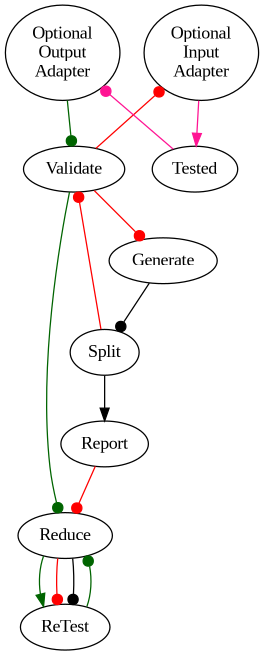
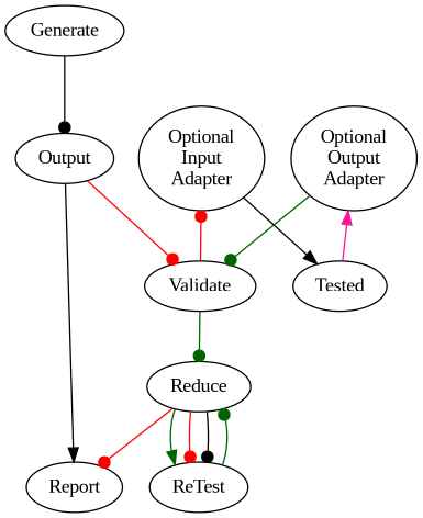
  digraph {
    fontname="Liberation Serif"
    rankdir=TB
    node [fontname="Liberation Serif"]
    edge [arrowhead=dot color=red fontname="Liberation Serif"]
    n1 [label="Optional\nOutput\nAdapter"]
    n2 [label="Optional\nInput\nAdapter"]
    Validate
    Tested
    Generate
    Reduce
-   Split
+   Split [label=Output]
    ReTest
    Report
    subgraph sub_1 {
      rank=same
      n1
      n2
    }
    n1 -> Validate [color=darkgreen]
-   n2 -> Tested [arrowhead=normal color=deeppink]
+   n2 -> Tested [arrowhead=normal color=black]
    Validate -> n2
-   Validate -> Generate
    Validate -> Reduce [color=darkgreen]
-   Tested -> n1 [color=deeppink]
+   Tested -> n1 [arrowhead=normal color=deeppink]
    Generate -> Split [color=black]
    Reduce -> ReTest [arrowhead=normal color=darkgreen]
    Reduce -> ReTest
    Reduce -> ReTest [color=black]
-   Report -> Reduce
+   Reduce -> Report
    Split -> Validate
    Split -> Report [arrowhead=normal color=black]
    ReTest -> Reduce [color=darkgreen]
  }
